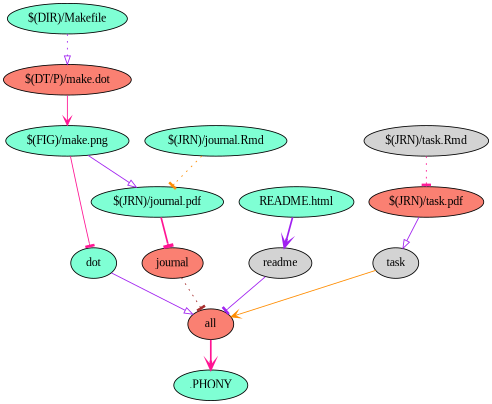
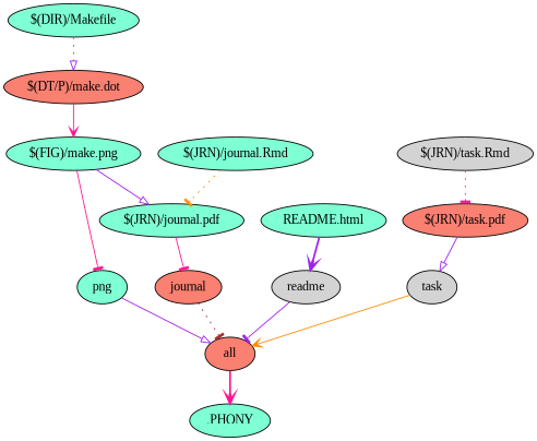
  digraph {
    fontname="Liberation Serif"
    rankdir=TB
    node [fillcolor=aquamarine fontname="Liberation Serif" style=filled]
    edge [arrowhead=tee color=purple fontname="Liberation Serif" style=solid]
    ".PHONY"
    all [fillcolor=salmon]
    journal [fillcolor=salmon]
    readme [fillcolor=lightgrey]
-   dot
+   dot [label=png]
    task [fillcolor=lightgrey]
    "$(FIG)/make.png"
    "$(JRN)/journal.pdf"
    "$(DT/P)/make.dot" [fillcolor=salmon]
    "$(DIR)/Makefile"
    "$(JRN)/journal.Rmd"
    "$(JRN)/task.pdf" [fillcolor=salmon]
    "$(JRN)/task.Rmd" [fillcolor=lightgrey]
    "README.html"
    all -> ".PHONY" [arrowhead=vee color=deeppink style=bold]
    journal -> all [color=brown style=dotted]
    readme -> all
    dot -> all [arrowhead=onormal]
    task -> all [arrowhead=vee color=darkorange]
    "$(FIG)/make.png" -> dot [color=deeppink]
    "$(FIG)/make.png" -> "$(JRN)/journal.pdf" [arrowhead=onormal]
-   "$(JRN)/journal.pdf" -> journal [color=deeppink style=bold]
+   "$(JRN)/journal.pdf" -> journal [color=deeppink]
    "$(DT/P)/make.dot" -> "$(FIG)/make.png" [arrowhead=vee color=deeppink]
    "$(DIR)/Makefile" -> "$(DT/P)/make.dot" [arrowhead=onormal style=dotted]
    "$(JRN)/journal.Rmd" -> "$(JRN)/journal.pdf" [color=darkorange style=dotted]
    "$(JRN)/task.pdf" -> task [arrowhead=onormal]
    "$(JRN)/task.Rmd" -> "$(JRN)/task.pdf" [color=deeppink style=dotted]
    "README.html" -> readme [arrowhead=vee style=bold]
  }
